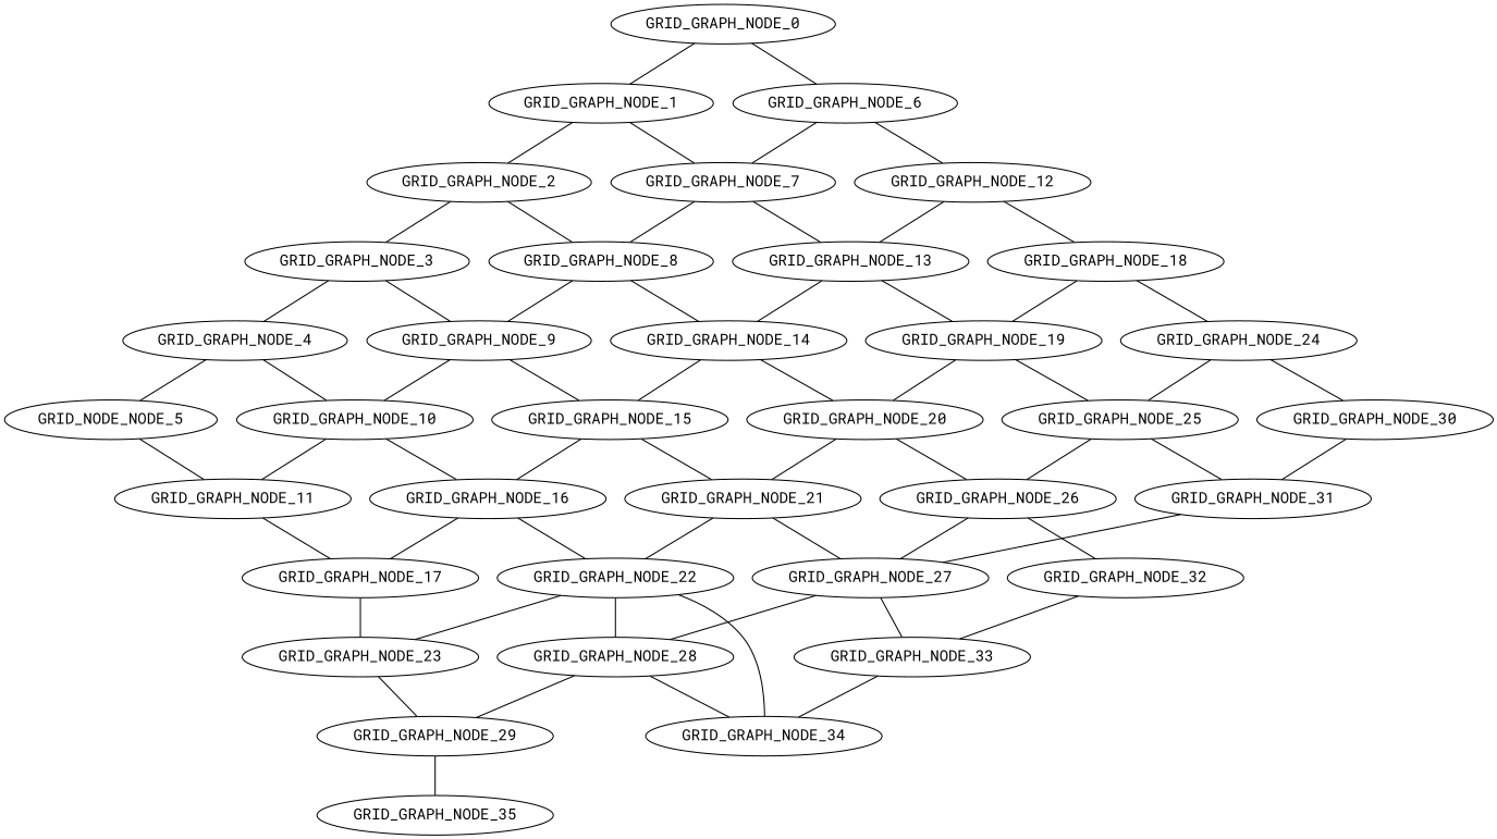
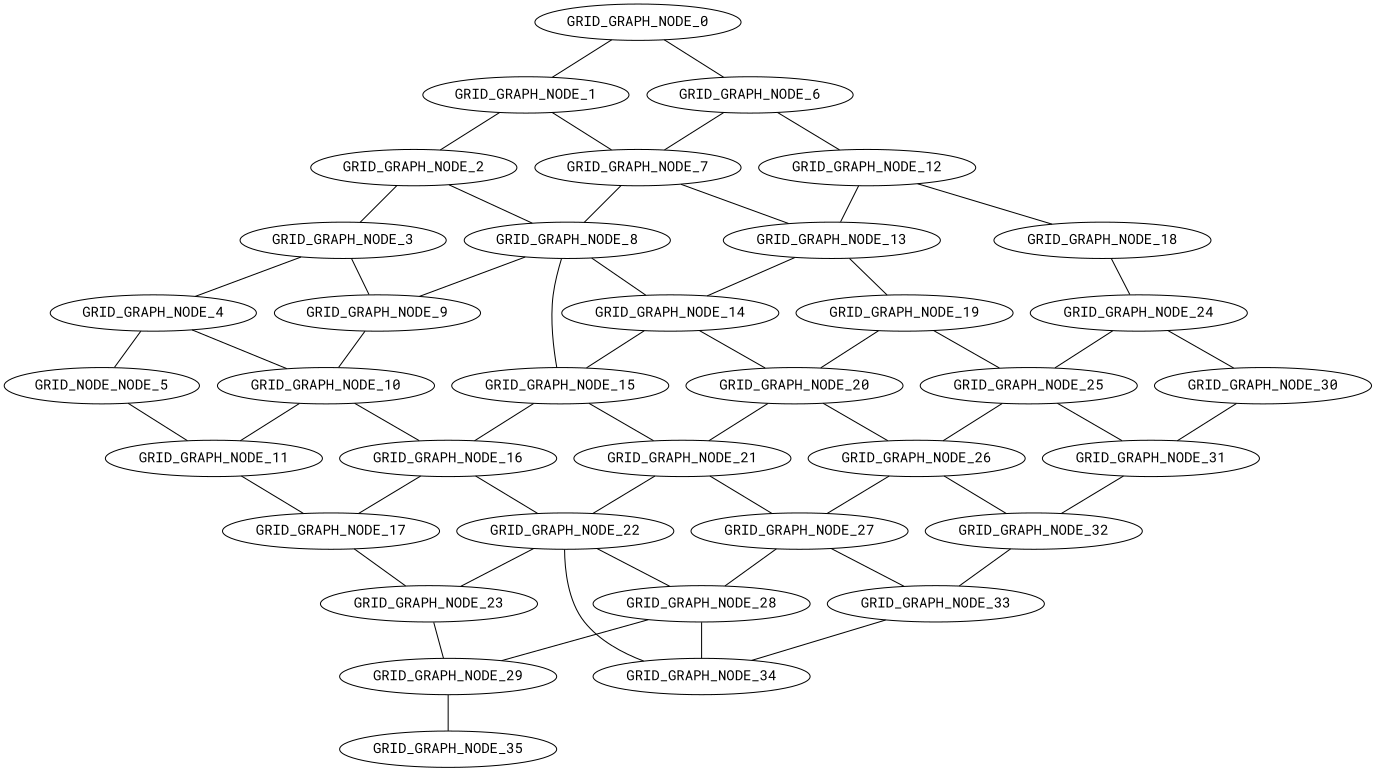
  graph {
    fontname="Roboto Mono"
    node [fontname="Roboto Mono"]
    edge [fontname="Roboto Mono"]
    GRID_GRAPH_NODE_0
    GRID_GRAPH_NODE_1
    GRID_GRAPH_NODE_6
    GRID_GRAPH_NODE_2
    GRID_GRAPH_NODE_7
    GRID_GRAPH_NODE_12
    GRID_GRAPH_NODE_3
    GRID_GRAPH_NODE_8
    GRID_GRAPH_NODE_13
    GRID_GRAPH_NODE_18
    GRID_GRAPH_NODE_4
    GRID_GRAPH_NODE_9
    GRID_GRAPH_NODE_14
    GRID_GRAPH_NODE_19
    n15 [label=GRID_NODE_NODE_5]
    GRID_GRAPH_NODE_10
    GRID_GRAPH_NODE_15
    GRID_GRAPH_NODE_20
    GRID_GRAPH_NODE_11
    GRID_GRAPH_NODE_16
    GRID_GRAPH_NODE_21
    GRID_GRAPH_NODE_17
    GRID_GRAPH_NODE_22
    GRID_GRAPH_NODE_23
    GRID_GRAPH_NODE_24
    GRID_GRAPH_NODE_25
    GRID_GRAPH_NODE_26
    GRID_GRAPH_NODE_27
    GRID_GRAPH_NODE_28
    GRID_GRAPH_NODE_29
    GRID_GRAPH_NODE_30
    GRID_GRAPH_NODE_31
    GRID_GRAPH_NODE_32
    GRID_GRAPH_NODE_33
    GRID_GRAPH_NODE_34
    GRID_GRAPH_NODE_35
    GRID_GRAPH_NODE_0 -- GRID_GRAPH_NODE_1
    GRID_GRAPH_NODE_0 -- GRID_GRAPH_NODE_6
    GRID_GRAPH_NODE_1 -- GRID_GRAPH_NODE_2
    GRID_GRAPH_NODE_1 -- GRID_GRAPH_NODE_7
    GRID_GRAPH_NODE_6 -- GRID_GRAPH_NODE_7
    GRID_GRAPH_NODE_6 -- GRID_GRAPH_NODE_12
    GRID_GRAPH_NODE_2 -- GRID_GRAPH_NODE_3
    GRID_GRAPH_NODE_2 -- GRID_GRAPH_NODE_8
    GRID_GRAPH_NODE_7 -- GRID_GRAPH_NODE_8
    GRID_GRAPH_NODE_7 -- GRID_GRAPH_NODE_13
    GRID_GRAPH_NODE_12 -- GRID_GRAPH_NODE_13
    GRID_GRAPH_NODE_12 -- GRID_GRAPH_NODE_18
    GRID_GRAPH_NODE_3 -- GRID_GRAPH_NODE_4
    GRID_GRAPH_NODE_3 -- GRID_GRAPH_NODE_9
    GRID_GRAPH_NODE_8 -- GRID_GRAPH_NODE_9
    GRID_GRAPH_NODE_8 -- GRID_GRAPH_NODE_14
    GRID_GRAPH_NODE_13 -- GRID_GRAPH_NODE_14
    GRID_GRAPH_NODE_13 -- GRID_GRAPH_NODE_19
-   GRID_GRAPH_NODE_18 -- GRID_GRAPH_NODE_19
    GRID_GRAPH_NODE_18 -- GRID_GRAPH_NODE_24
    GRID_GRAPH_NODE_4 -- n15
    GRID_GRAPH_NODE_4 -- GRID_GRAPH_NODE_10
    GRID_GRAPH_NODE_9 -- GRID_GRAPH_NODE_10
-   GRID_GRAPH_NODE_9 -- GRID_GRAPH_NODE_15
+   GRID_GRAPH_NODE_8 -- GRID_GRAPH_NODE_15
    GRID_GRAPH_NODE_14 -- GRID_GRAPH_NODE_15
    GRID_GRAPH_NODE_14 -- GRID_GRAPH_NODE_20
    GRID_GRAPH_NODE_19 -- GRID_GRAPH_NODE_20
    GRID_GRAPH_NODE_19 -- GRID_GRAPH_NODE_25
    n15 -- GRID_GRAPH_NODE_11
    GRID_GRAPH_NODE_10 -- GRID_GRAPH_NODE_11
    GRID_GRAPH_NODE_10 -- GRID_GRAPH_NODE_16
    GRID_GRAPH_NODE_15 -- GRID_GRAPH_NODE_16
    GRID_GRAPH_NODE_15 -- GRID_GRAPH_NODE_21
    GRID_GRAPH_NODE_20 -- GRID_GRAPH_NODE_21
    GRID_GRAPH_NODE_20 -- GRID_GRAPH_NODE_26
    GRID_GRAPH_NODE_11 -- GRID_GRAPH_NODE_17
    GRID_GRAPH_NODE_16 -- GRID_GRAPH_NODE_17
    GRID_GRAPH_NODE_16 -- GRID_GRAPH_NODE_22
    GRID_GRAPH_NODE_21 -- GRID_GRAPH_NODE_22
    GRID_GRAPH_NODE_21 -- GRID_GRAPH_NODE_27
    GRID_GRAPH_NODE_17 -- GRID_GRAPH_NODE_23
    GRID_GRAPH_NODE_22 -- GRID_GRAPH_NODE_23
    GRID_GRAPH_NODE_22 -- GRID_GRAPH_NODE_28
    GRID_GRAPH_NODE_23 -- GRID_GRAPH_NODE_29
    GRID_GRAPH_NODE_24 -- GRID_GRAPH_NODE_25
    GRID_GRAPH_NODE_24 -- GRID_GRAPH_NODE_30
    GRID_GRAPH_NODE_25 -- GRID_GRAPH_NODE_26
    GRID_GRAPH_NODE_25 -- GRID_GRAPH_NODE_31
    GRID_GRAPH_NODE_26 -- GRID_GRAPH_NODE_27
    GRID_GRAPH_NODE_26 -- GRID_GRAPH_NODE_32
    GRID_GRAPH_NODE_27 -- GRID_GRAPH_NODE_28
    GRID_GRAPH_NODE_27 -- GRID_GRAPH_NODE_33
    GRID_GRAPH_NODE_28 -- GRID_GRAPH_NODE_29
    GRID_GRAPH_NODE_28 -- GRID_GRAPH_NODE_34
    GRID_GRAPH_NODE_29 -- GRID_GRAPH_NODE_35
    GRID_GRAPH_NODE_30 -- GRID_GRAPH_NODE_31
-   GRID_GRAPH_NODE_31 -- GRID_GRAPH_NODE_27
+   GRID_GRAPH_NODE_31 -- GRID_GRAPH_NODE_32
    GRID_GRAPH_NODE_32 -- GRID_GRAPH_NODE_33
    GRID_GRAPH_NODE_33 -- GRID_GRAPH_NODE_34
    GRID_GRAPH_NODE_34 -- GRID_GRAPH_NODE_22
  }
